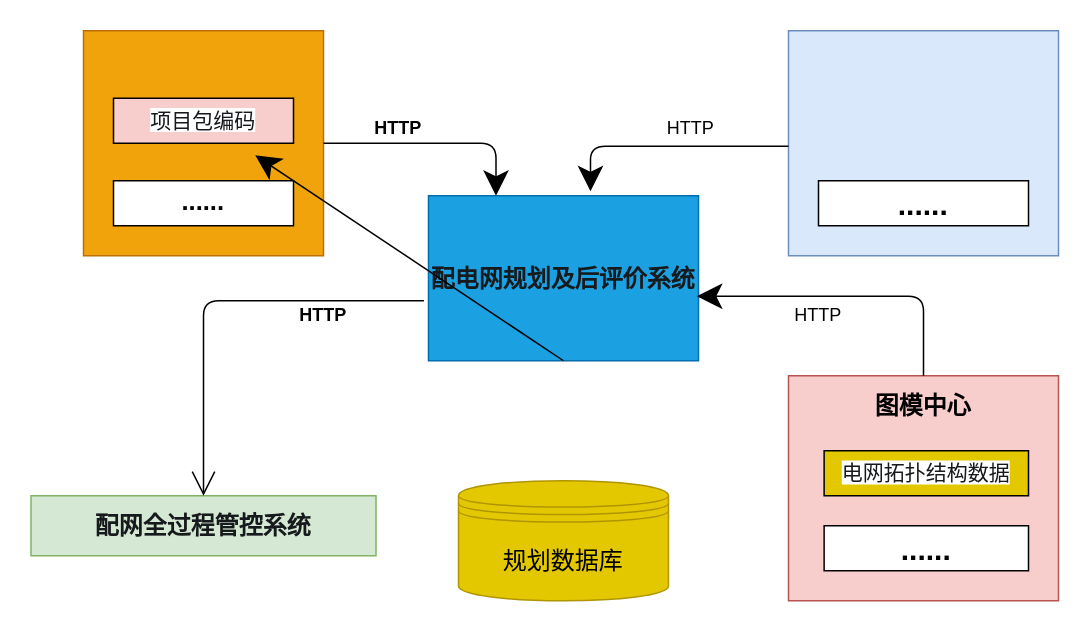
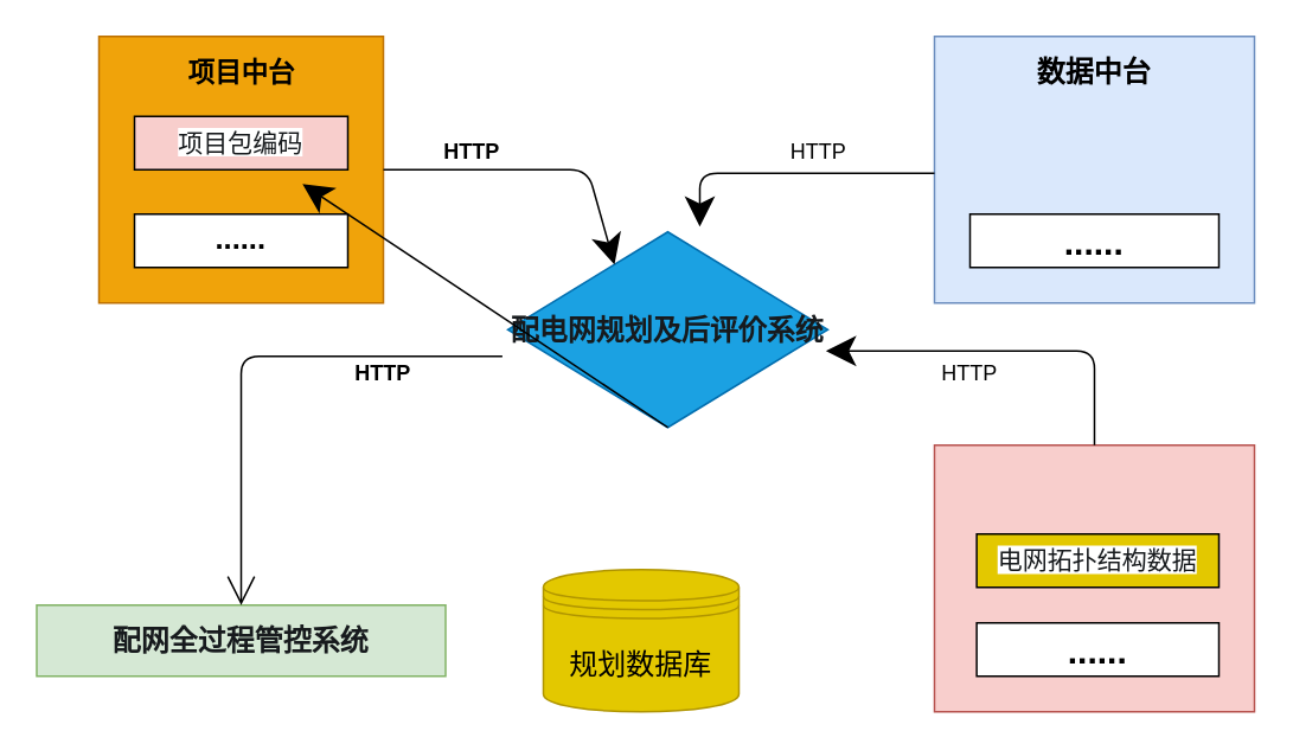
  <mxCell id="0" />
  <mxCell id="1" parent="0" />
- <mxCell id="2" value="&lt;span style=&quot;color: rgb(23 , 26 , 29) ; text-align: left&quot;&gt;&lt;b&gt;&lt;font style=&quot;font-size: 16px&quot;&gt;配网全过程管控系统&lt;/font&gt;&lt;/b&gt;&lt;/span&gt;" style="rounded=0;whiteSpace=wrap;html=1;hachureGap=4;pointerEvents=0;fillColor=#d5e8d4;strokeColor=#82b366;" vertex="1" parent="1"><mxGeometry x="20" y="330" width="230" height="40" as="geometry" /></mxCell>
+ <mxCell id="2" value="&lt;span style=&quot;color: rgb(23 , 26 , 29) ; text-align: left&quot;&gt;&lt;b&gt;&lt;font style=&quot;font-size: 16px&quot;&gt;配网全过程管控系统&lt;/font&gt;&lt;/b&gt;&lt;/span&gt;" style="rounded=0;whiteSpace=wrap;html=1;hachureGap=4;pointerEvents=0;fillColor=#d5e8d4;strokeColor=#82b366;" vertex="1" parent="1"><mxGeometry x="20" y="340" width="230" height="40" as="geometry" /></mxCell>
  <mxCell id="3" value="" style="rounded=0;whiteSpace=wrap;html=1;hachureGap=4;pointerEvents=0;fillColor=#f0a30a;strokeColor=#BD7000;fontColor=#000000;" vertex="1" parent="1"><mxGeometry x="55" y="20" width="160" height="150" as="geometry" /></mxCell>
  <mxCell id="4" value="" style="rounded=0;whiteSpace=wrap;html=1;hachureGap=4;pointerEvents=0;fillColor=#dae8fc;strokeColor=#6c8ebf;" vertex="1" parent="1"><mxGeometry x="525" y="20" width="180" height="150" as="geometry" /></mxCell>
- <mxCell id="5" value="&lt;font style=&quot;font-size: 16px&quot;&gt;规划数据库&lt;/font&gt;" style="shape=datastore;whiteSpace=wrap;html=1;hachureGap=4;pointerEvents=0;fillColor=#e3c800;strokeColor=#B09500;fontColor=#000000;" vertex="1" parent="1"><mxGeometry x="305" y="320" width="140" height="80" as="geometry" /></mxCell>
- <mxCell id="8" value="&lt;span style=&quot;color: rgb(23 , 26 , 29) ; text-align: left&quot;&gt;&lt;font style=&quot;font-size: 16px&quot;&gt;&lt;b&gt;配电网规划及后评价系统&lt;/b&gt;&lt;/font&gt;&lt;/span&gt;" style="rounded=0;whiteSpace=wrap;html=1;hachureGap=4;pointerEvents=0;fillColor=#1ba1e2;strokeColor=#006EAF;fontColor=#ffffff;" vertex="1" parent="1"><mxGeometry x="285" y="130" width="180" height="110" as="geometry" /></mxCell>
+ <mxCell id="5" value="&lt;font style=&quot;font-size: 16px&quot;&gt;规划数据库&lt;/font&gt;" style="shape=datastore;whiteSpace=wrap;html=1;hachureGap=4;pointerEvents=0;fillColor=#e3c800;strokeColor=#B09500;fontColor=#000000;" vertex="1" parent="1"><mxGeometry x="305" y="320" width="110" height="80" as="geometry" /></mxCell>
+ <mxCell id="6" value="&lt;b&gt;&lt;font style=&quot;font-size: 15px&quot;&gt;项目中台&lt;/font&gt;&lt;/b&gt;" style="text;html=1;strokeColor=none;fillColor=none;align=center;verticalAlign=middle;whiteSpace=wrap;rounded=0;hachureGap=4;pointerEvents=0;" vertex="1" parent="1"><mxGeometry x="102.5" y="30" width="65" height="20" as="geometry" /></mxCell>
+ <mxCell id="7" value="&lt;font style=&quot;font-size: 16px&quot;&gt;&lt;b&gt;数据中台&lt;/b&gt;&lt;/font&gt;" style="text;html=1;strokeColor=none;fillColor=none;align=center;verticalAlign=middle;whiteSpace=wrap;rounded=0;hachureGap=4;pointerEvents=0;" vertex="1" parent="1"><mxGeometry x="570" y="30" width="90" height="20" as="geometry" /></mxCell>
+ <mxCell id="8" value="&lt;span style=&quot;color: rgb(23 , 26 , 29) ; text-align: left&quot;&gt;&lt;font style=&quot;font-size: 16px&quot;&gt;&lt;b&gt;配电网规划及后评价系统&lt;/b&gt;&lt;/font&gt;&lt;/span&gt;" style="rhombus;whiteSpace=wrap;html=1;hachureGap=4;pointerEvents=0;fillColor=#1ba1e2;strokeColor=#006EAF;fontColor=#ffffff;" vertex="1" parent="1"><mxGeometry x="285" y="130" width="180" height="110" as="geometry" /></mxCell>
  <mxCell id="9" value="&lt;span style=&quot;color: rgb(23 , 26 , 29) ; font-family: &amp;#34;microsoft yahei&amp;#34; , &amp;#34;segoe ui&amp;#34; , , &amp;#34;roboto&amp;#34; , &amp;#34;droid sans&amp;#34; , &amp;#34;helvetica neue&amp;#34; , sans-serif , &amp;#34;tahoma&amp;#34; , &amp;#34;segoe ui symbolmyanmar text&amp;#34; , ; font-size: 14px ; text-align: left ; background-color: rgb(255 , 255 , 255)&quot;&gt;项目包编码&lt;/span&gt;" style="rounded=0;whiteSpace=wrap;html=1;hachureGap=4;pointerEvents=0;fillColor=#f8cecc;" vertex="1" parent="1"><mxGeometry x="75" y="65" width="120" height="30" as="geometry" /></mxCell>
  <mxCell id="10" value="&lt;b&gt;&lt;font style=&quot;font-size: 17px&quot;&gt;......&lt;/font&gt;&lt;/b&gt;" style="rounded=0;whiteSpace=wrap;html=1;hachureGap=4;pointerEvents=0;verticalAlign=middle;" vertex="1" parent="1"><mxGeometry x="75" y="120" width="120" height="30" as="geometry" /></mxCell>
  <mxCell id="11" value="&lt;b&gt;&lt;font style=&quot;font-size: 20px&quot;&gt;......&lt;/font&gt;&lt;/b&gt;" style="rounded=0;whiteSpace=wrap;html=1;hachureGap=4;pointerEvents=0;verticalAlign=middle;" vertex="1" parent="1"><mxGeometry x="545" y="120" width="140" height="30" as="geometry" /></mxCell>
  <mxCell id="12" value="" style="endArrow=classic;html=1;startSize=14;endSize=14;sourcePerimeterSpacing=8;targetPerimeterSpacing=8;exitX=0.5;exitY=1;exitDx=0;exitDy=0;" edge="1" parent="1" source="8" target="9"><mxGeometry width="50" height="50" relative="1" as="geometry"><mxPoint x="345" y="300" as="sourcePoint" /><mxPoint x="395" y="250" as="targetPoint" /></mxGeometry></mxCell>
  <mxCell id="13" value="&lt;b&gt;HTTP&lt;/b&gt;" style="text;html=1;strokeColor=none;fillColor=none;align=center;verticalAlign=middle;whiteSpace=wrap;rounded=0;hachureGap=4;pointerEvents=0;" vertex="1" parent="1"><mxGeometry x="245" y="75" width="40" height="20" as="geometry" /></mxCell>
  <mxCell id="14" value="HTTP" style="text;html=1;strokeColor=none;fillColor=none;align=center;verticalAlign=middle;whiteSpace=wrap;rounded=0;hachureGap=4;pointerEvents=0;" vertex="1" parent="1"><mxGeometry x="525" y="200" width="40" height="20" as="geometry" /></mxCell>
  <mxCell id="15" value="" style="endArrow=open;html=1;startSize=14;endSize=14;sourcePerimeterSpacing=8;targetPerimeterSpacing=8;exitX=-0.017;exitY=0.636;exitDx=0;exitDy=0;exitPerimeter=0;entryX=0.5;entryY=0;entryDx=0;entryDy=0;" edge="1" parent="1" source="8" target="2"><mxGeometry width="50" height="50" relative="1" as="geometry"><mxPoint x="155" y="210" as="sourcePoint" /><mxPoint x="145" y="300" as="targetPoint" /><Array as="points"><mxPoint x="135" y="200" /></Array></mxGeometry></mxCell>
  <mxCell id="16" value="HTTP" style="text;html=1;strokeColor=none;fillColor=none;align=center;verticalAlign=middle;whiteSpace=wrap;rounded=0;hachureGap=4;pointerEvents=0;" vertex="1" parent="1"><mxGeometry x="435" y="75" width="50" height="20" as="geometry" /></mxCell>
  <mxCell id="17" value="" style="endArrow=classic;html=1;startSize=14;endSize=14;sourcePerimeterSpacing=8;targetPerimeterSpacing=8;exitX=1;exitY=0.5;exitDx=0;exitDy=0;entryX=0.25;entryY=0;entryDx=0;entryDy=0;" edge="1" parent="1" source="3" target="8"><mxGeometry width="50" height="50" relative="1" as="geometry"><mxPoint x="345" y="150" as="sourcePoint" /><mxPoint x="375" y="130" as="targetPoint" /><Array as="points"><mxPoint x="330" y="95" /></Array></mxGeometry></mxCell>
  <mxCell id="18" value="" style="endArrow=classic;html=1;startSize=14;endSize=14;sourcePerimeterSpacing=8;targetPerimeterSpacing=8;entryX=0.6;entryY=-0.027;entryDx=0;entryDy=0;entryPerimeter=0;" edge="1" parent="1" target="8"><mxGeometry width="50" height="50" relative="1" as="geometry"><mxPoint x="525" y="97" as="sourcePoint" /><mxPoint x="395" y="100" as="targetPoint" /><Array as="points"><mxPoint x="393" y="97" /></Array></mxGeometry></mxCell>
  <mxCell id="19" value="" style="rounded=0;whiteSpace=wrap;html=1;hachureGap=4;pointerEvents=0;verticalAlign=middle;fillColor=#f8cecc;strokeColor=#b85450;" vertex="1" parent="1"><mxGeometry x="525" y="250" width="180" height="150" as="geometry" /></mxCell>
- <mxCell id="20" value="&lt;font style=&quot;font-size: 16px&quot;&gt;&lt;b&gt;图模中心&lt;/b&gt;&lt;/font&gt;" style="text;html=1;strokeColor=none;fillColor=none;align=center;verticalAlign=middle;whiteSpace=wrap;rounded=0;hachureGap=4;pointerEvents=0;" vertex="1" parent="1"><mxGeometry x="575" y="260" width="80" height="20" as="geometry" /></mxCell>
  <mxCell id="21" value="&lt;span style=&quot;color: rgb(23 , 26 , 29) ; font-family: &amp;#34;microsoft yahei&amp;#34; , &amp;#34;segoe ui&amp;#34; , , &amp;#34;roboto&amp;#34; , &amp;#34;droid sans&amp;#34; , &amp;#34;helvetica neue&amp;#34; , sans-serif , &amp;#34;tahoma&amp;#34; , &amp;#34;segoe ui symbolmyanmar text&amp;#34; , ; font-size: 14px ; text-align: left ; background-color: rgb(255 , 255 , 255)&quot;&gt;电网拓扑结构数据&lt;/span&gt;" style="rounded=0;whiteSpace=wrap;html=1;hachureGap=4;pointerEvents=0;fillColor=#e3c800;" vertex="1" parent="1"><mxGeometry x="548.75" y="300" width="136.25" height="30" as="geometry" /></mxCell>
  <mxCell id="22" value="&lt;b&gt;&lt;font style=&quot;font-size: 20px&quot;&gt;......&lt;/font&gt;&lt;/b&gt;" style="rounded=0;whiteSpace=wrap;html=1;hachureGap=4;pointerEvents=0;verticalAlign=middle;" vertex="1" parent="1"><mxGeometry x="548.75" y="350" width="136.25" height="30" as="geometry" /></mxCell>
  <mxCell id="23" value="&lt;b&gt;HTTP&lt;/b&gt;" style="text;html=1;strokeColor=none;fillColor=none;align=center;verticalAlign=middle;whiteSpace=wrap;rounded=0;hachureGap=4;pointerEvents=0;" vertex="1" parent="1"><mxGeometry x="195" y="200" width="40" height="20" as="geometry" /></mxCell>
  <mxCell id="24" value="" style="endArrow=classic;html=1;startSize=14;endSize=14;sourcePerimeterSpacing=8;targetPerimeterSpacing=8;entryX=0.994;entryY=0.609;entryDx=0;entryDy=0;exitX=0.5;exitY=0;exitDx=0;exitDy=0;entryPerimeter=0;" edge="1" parent="1" source="19" target="8"><mxGeometry width="50" height="50" relative="1" as="geometry"><mxPoint x="475" y="320" as="sourcePoint" /><mxPoint x="525" y="270" as="targetPoint" /><Array as="points"><mxPoint x="615" y="197" /></Array></mxGeometry></mxCell>
